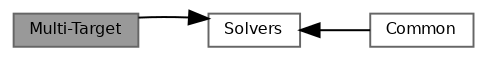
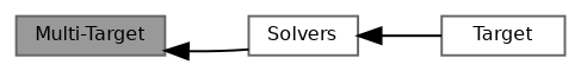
  digraph {
    rankdir=LR
    node [color=grey40 fillcolor=white fontname=Helvetica fontsize=8 shape=box style=filled]
    edge [dir=back fontname=Helvetica fontsize=8 labelfontname=Helvetica labelfontsize=8 shape=plaintext style=solid]
    n1 [color=gray40 fillcolor=grey60 fontcolor=black height=0.2 label="Multi-Target" width=0.4]
-   n2 [height=0.2 label=Common width=0.4]
+   n2 [height=0.2 label=Target width=0.4]
    n3 [height=0.2 label=Solvers width=0.4]
-   n3 -> n1
+   n1 -> n3
    n3 -> n2
  }
